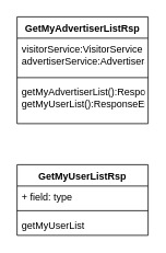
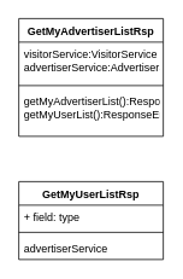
  <mxCell id="0" />
  <mxCell id="1" parent="0" />
  <mxCell id="2" value="GetMyAdvertiserListRsp" style="swimlane;fontStyle=1;align=center;verticalAlign=top;childLayout=stackLayout;horizontal=1;startSize=26;horizontalStack=0;resizeParent=1;resizeParentMax=0;resizeLast=0;collapsible=1;marginBottom=0;" vertex="1" parent="1"><mxGeometry x="20" y="20" width="160" height="130" as="geometry" /></mxCell>
  <mxCell id="3" value="visitorService:VisitorService &#10;advertiserService:AdvertiserService &#10;" style="text;strokeColor=none;fillColor=none;align=left;verticalAlign=top;spacingLeft=4;spacingRight=4;overflow=hidden;rotatable=0;points=[[0,0.5],[1,0.5]];portConstraint=eastwest;" vertex="1" parent="2"><mxGeometry y="26" width="160" height="44" as="geometry" /></mxCell>
  <mxCell id="4" value="" style="line;strokeWidth=1;fillColor=none;align=left;verticalAlign=middle;spacingTop=-1;spacingLeft=3;spacingRight=3;rotatable=0;labelPosition=right;points=[];portConstraint=eastwest;" vertex="1" parent="2"><mxGeometry y="70" width="160" height="8" as="geometry" /></mxCell>
  <mxCell id="5" value="getMyAdvertiserList():ResponseEntity&lt;GetMyAdvertiserListRsp&gt;&#10;getMyUserList():ResponseEntity&lt;GetMyUserListRsp&gt;&#10;" style="text;strokeColor=none;fillColor=none;align=left;verticalAlign=top;spacingLeft=4;spacingRight=4;overflow=hidden;rotatable=0;points=[[0,0.5],[1,0.5]];portConstraint=eastwest;" vertex="1" parent="2"><mxGeometry y="78" width="160" height="52" as="geometry" /></mxCell>
  <mxCell id="6" value="GetMyUserListRsp" style="swimlane;fontStyle=1;align=center;verticalAlign=top;childLayout=stackLayout;horizontal=1;startSize=26;horizontalStack=0;resizeParent=1;resizeParentMax=0;resizeLast=0;collapsible=1;marginBottom=0;" vertex="1" parent="1"><mxGeometry x="20" y="200" width="160" height="86" as="geometry" /></mxCell>
  <mxCell id="7" value="+ field: type" style="text;strokeColor=none;fillColor=none;align=left;verticalAlign=top;spacingLeft=4;spacingRight=4;overflow=hidden;rotatable=0;points=[[0,0.5],[1,0.5]];portConstraint=eastwest;" vertex="1" parent="6"><mxGeometry y="26" width="160" height="26" as="geometry" /></mxCell>
  <mxCell id="8" value="" style="line;strokeWidth=1;fillColor=none;align=left;verticalAlign=middle;spacingTop=-1;spacingLeft=3;spacingRight=3;rotatable=0;labelPosition=right;points=[];portConstraint=eastwest;" vertex="1" parent="6"><mxGeometry y="52" width="160" height="8" as="geometry" /></mxCell>
- <mxCell id="9" value="getMyUserList" style="text;strokeColor=none;fillColor=none;align=left;verticalAlign=top;spacingLeft=4;spacingRight=4;overflow=hidden;rotatable=0;points=[[0,0.5],[1,0.5]];portConstraint=eastwest;" vertex="1" parent="6"><mxGeometry y="60" width="160" height="26" as="geometry" /></mxCell>
+ <mxCell id="9" value="advertiserService" style="text;strokeColor=none;fillColor=none;align=left;verticalAlign=top;spacingLeft=4;spacingRight=4;overflow=hidden;rotatable=0;points=[[0,0.5],[1,0.5]];portConstraint=eastwest;" vertex="1" parent="6"><mxGeometry y="60" width="160" height="26" as="geometry" /></mxCell>
